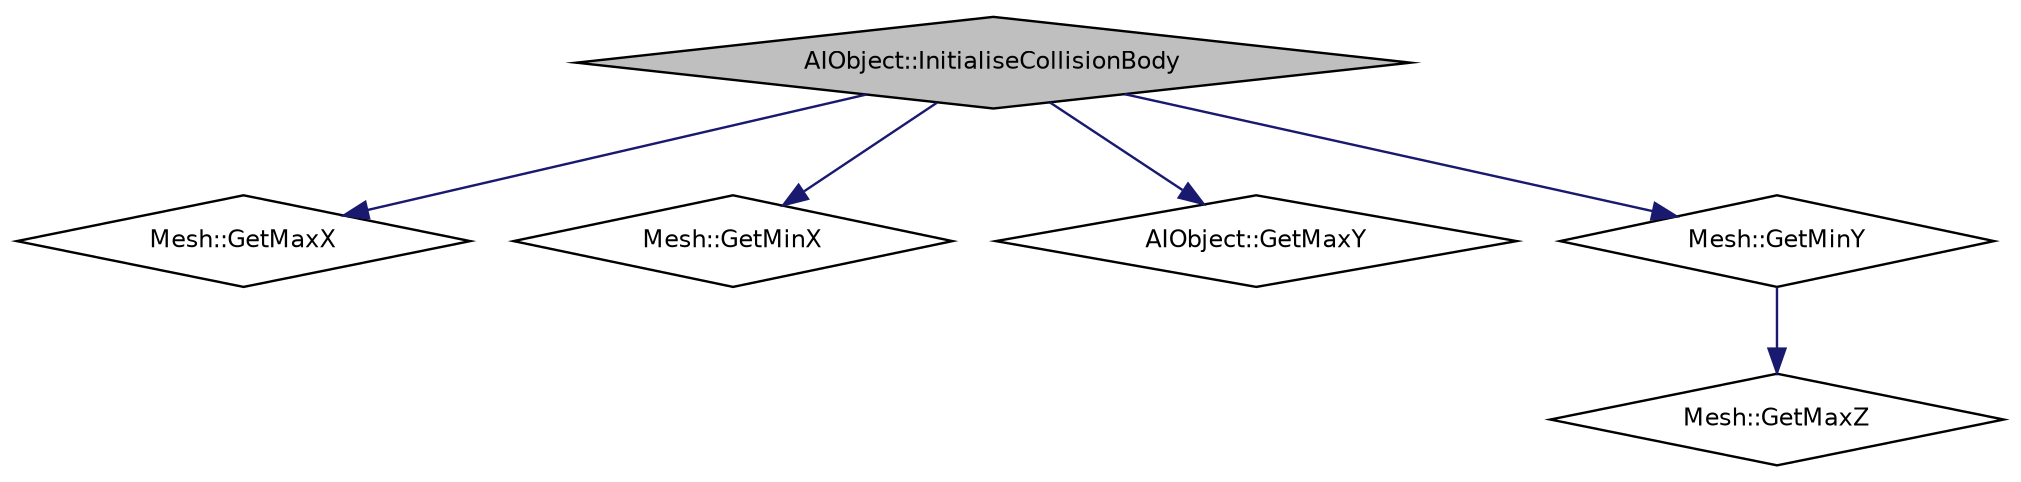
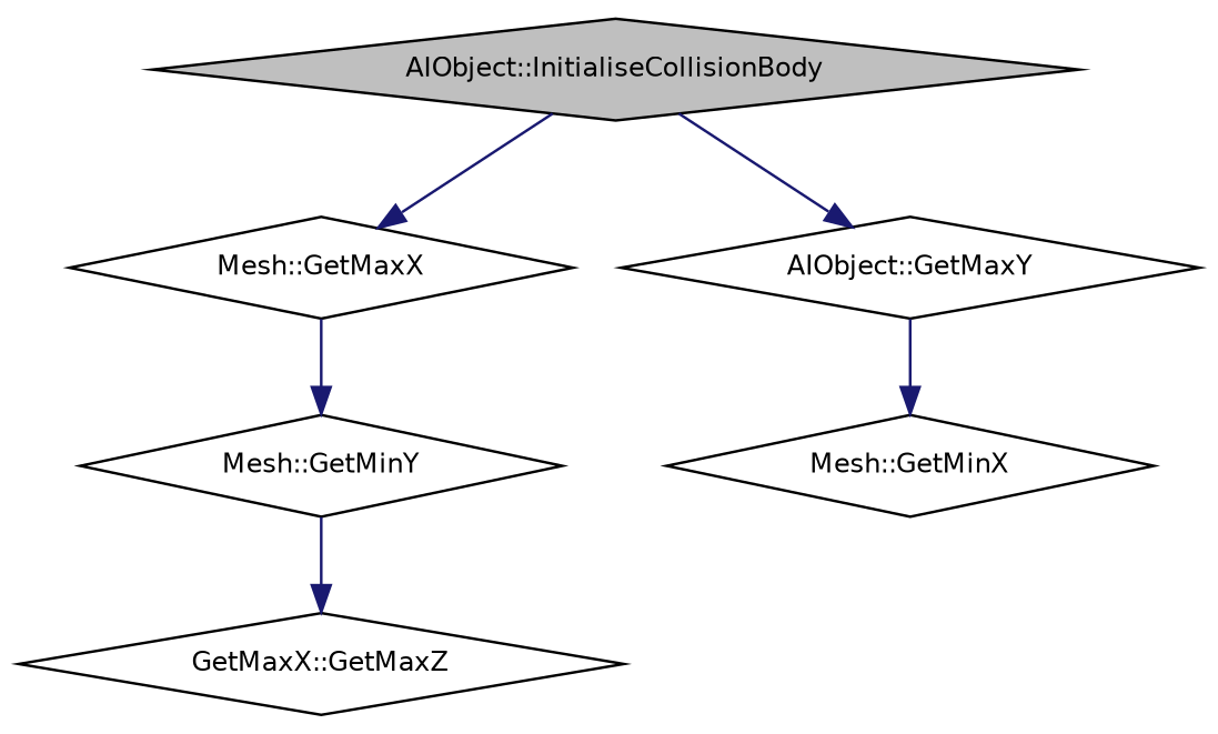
  digraph {
    rankdir=TB
    node [color=black fillcolor=white fontname=Helvetica fontsize=10 shape=diamond style=filled]
    edge [color=midnightblue fontname=Helvetica fontsize=10 labelfontname=Helvetica labelfontsize=10 style=solid]
    n1 [fillcolor=grey75 fontcolor=black height=0.2 label="AIObject::InitialiseCollisionBody" width=0.4]
    n2 [height=0.2 label="Mesh::GetMaxX" width=0.4]
    n3 [height=0.2 label="Mesh::GetMinX" width=0.4]
    n4 [height=0.2 label="AIObject::GetMaxY" width=0.4]
    n5 [height=0.2 label="Mesh::GetMinY" width=0.4]
-   n6 [height=0.2 label="Mesh::GetMaxZ" width=0.4]
+   n6 [height=0.2 label="GetMaxX::GetMaxZ" width=0.4]
    n1 -> n2
-   n1 -> n3
+   n4 -> n3
    n1 -> n4
-   n1 -> n5
+   n2 -> n5
    n5 -> n6
  }
